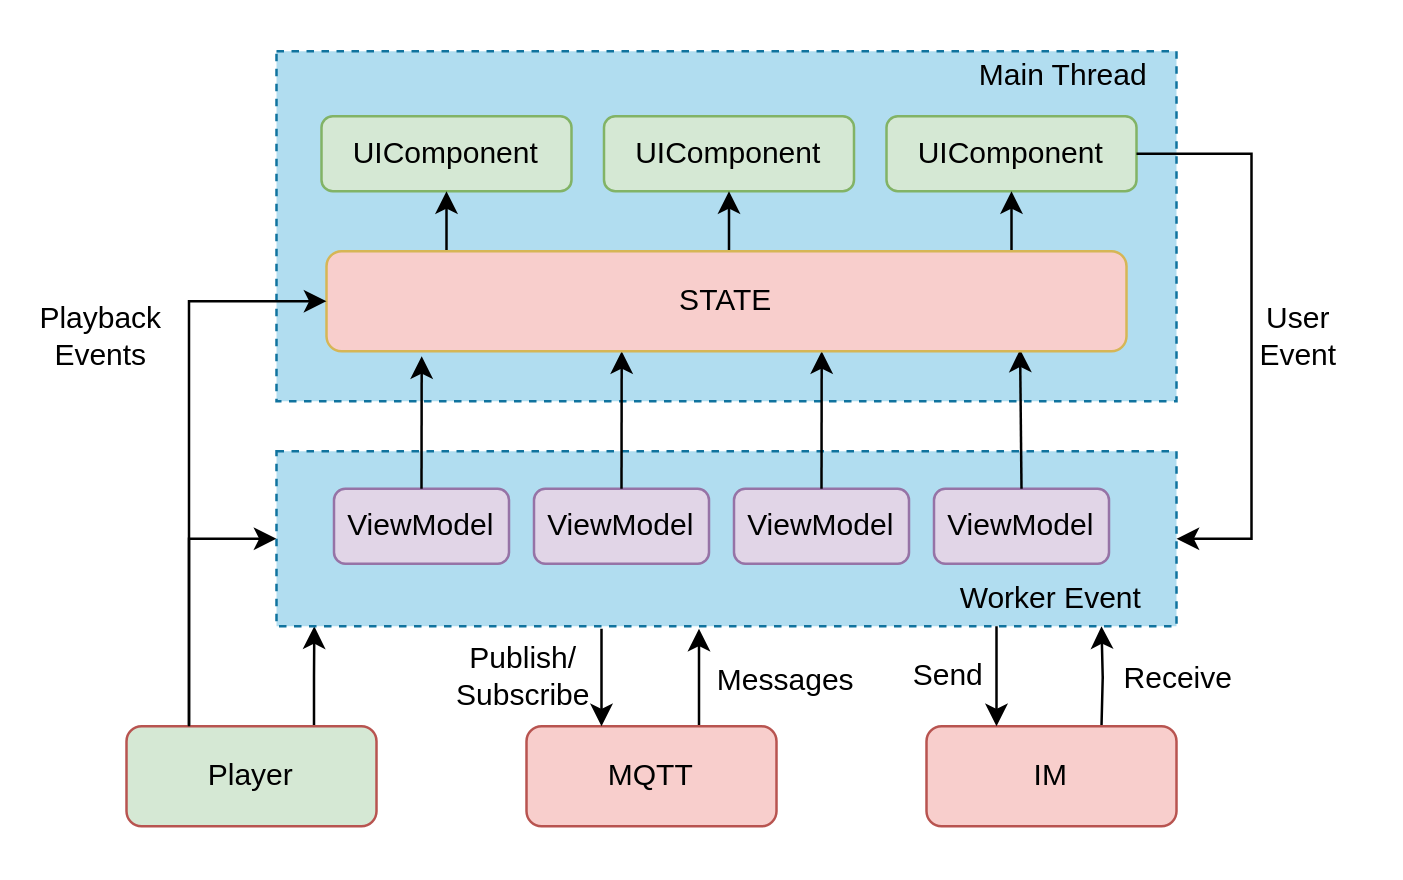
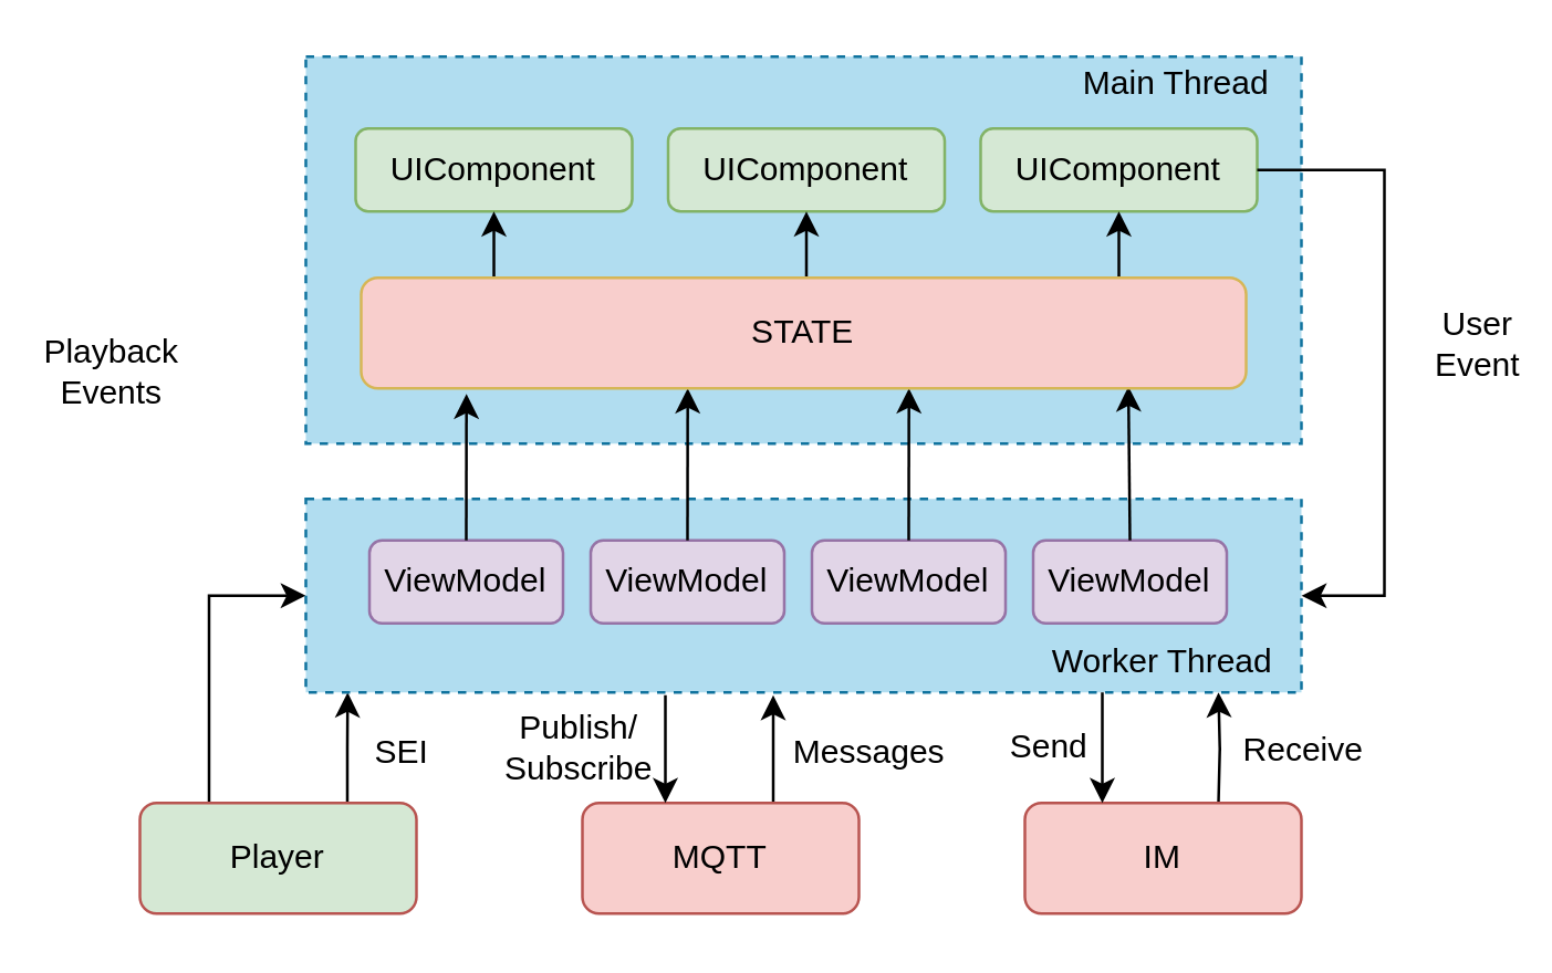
  <mxCell id="0" />
  <mxCell id="1" parent="0" />
  <mxCell id="2" style="edgeStyle=orthogonalEdgeStyle;rounded=0;orthogonalLoop=1;jettySize=auto;html=1;exitX=0.75;exitY=0;exitDx=0;exitDy=0;entryX=0.042;entryY=1;entryDx=0;entryDy=0;entryPerimeter=0;" edge="1" parent="1" source="4" target="9"><mxGeometry relative="1" as="geometry" /></mxCell>
  <mxCell id="3" style="edgeStyle=orthogonalEdgeStyle;rounded=0;orthogonalLoop=1;jettySize=auto;html=1;exitX=0.25;exitY=0;exitDx=0;exitDy=0;entryX=0;entryY=0.5;entryDx=0;entryDy=0;fontColor=#B9E0A5;" edge="1" parent="1" source="4" target="9"><mxGeometry relative="1" as="geometry" /></mxCell>
  <mxCell id="4" value="Player" style="rounded=1;whiteSpace=wrap;html=1;fillColor=#d5e8d4;strokeColor=#b85450;" vertex="1" parent="1"><mxGeometry x="50" y="290" width="100" height="40" as="geometry" /></mxCell>
  <mxCell id="5" style="edgeStyle=orthogonalEdgeStyle;rounded=0;orthogonalLoop=1;jettySize=auto;html=1;exitX=0.5;exitY=0;exitDx=0;exitDy=0;entryX=0.417;entryY=1.019;entryDx=0;entryDy=0;entryPerimeter=0;" edge="1" parent="1"><mxGeometry relative="1" as="geometry"><mxPoint x="279" y="290" as="sourcePoint" /><mxPoint x="279" y="251" as="targetPoint" /></mxGeometry></mxCell>
  <mxCell id="6" value="MQTT" style="rounded=1;whiteSpace=wrap;html=1;fillColor=#f8cecc;strokeColor=#b85450;" vertex="1" parent="1"><mxGeometry x="210" y="290" width="100" height="40" as="geometry" /></mxCell>
  <mxCell id="7" style="edgeStyle=orthogonalEdgeStyle;rounded=0;orthogonalLoop=1;jettySize=auto;html=1;exitX=0.5;exitY=0;exitDx=0;exitDy=0;entryX=0.5;entryY=1;entryDx=0;entryDy=0;" edge="1" parent="1"><mxGeometry relative="1" as="geometry"><mxPoint x="440" y="290" as="sourcePoint" /><mxPoint x="440" y="250" as="targetPoint" /></mxGeometry></mxCell>
  <mxCell id="8" value="IM" style="rounded=1;whiteSpace=wrap;html=1;fillColor=#f8cecc;strokeColor=#b85450;" vertex="1" parent="1"><mxGeometry x="370" y="290" width="100" height="40" as="geometry" /></mxCell>
  <mxCell id="9" value="" style="rounded=0;whiteSpace=wrap;html=1;dashed=1;fillColor=#b1ddf0;strokeColor=#10739e;" vertex="1" parent="1"><mxGeometry x="110" y="180" width="360" height="70" as="geometry" /></mxCell>
  <mxCell id="10" value="ViewModel" style="rounded=1;whiteSpace=wrap;html=1;fillColor=#e1d5e7;strokeColor=#9673a6;" vertex="1" parent="1"><mxGeometry x="133" y="195" width="70" height="30" as="geometry" /></mxCell>
  <mxCell id="11" value="ViewModel" style="rounded=1;whiteSpace=wrap;html=1;fillColor=#e1d5e7;strokeColor=#9673a6;" vertex="1" parent="1"><mxGeometry x="213" y="195" width="70" height="30" as="geometry" /></mxCell>
  <mxCell id="12" value="ViewModel" style="rounded=1;whiteSpace=wrap;html=1;fillColor=#e1d5e7;strokeColor=#9673a6;" vertex="1" parent="1"><mxGeometry x="293" y="195" width="70" height="30" as="geometry" /></mxCell>
  <mxCell id="13" value="ViewModel" style="rounded=1;whiteSpace=wrap;html=1;fillColor=#e1d5e7;strokeColor=#9673a6;" vertex="1" parent="1"><mxGeometry x="373" y="195" width="70" height="30" as="geometry" /></mxCell>
  <mxCell id="14" value="" style="rounded=0;whiteSpace=wrap;html=1;dashed=1;fillColor=#b1ddf0;strokeColor=#10739e;" vertex="1" parent="1"><mxGeometry x="110" y="20" width="360" height="140" as="geometry" /></mxCell>
  <mxCell id="15" value="UIComponent" style="rounded=1;whiteSpace=wrap;html=1;fillColor=#d5e8d4;strokeColor=#82b366;" vertex="1" parent="1"><mxGeometry x="128" y="46" width="100" height="30" as="geometry" /></mxCell>
  <mxCell id="16" value="UIComponent" style="rounded=1;whiteSpace=wrap;html=1;fillColor=#d5e8d4;strokeColor=#82b366;" vertex="1" parent="1"><mxGeometry x="241" y="46" width="100" height="30" as="geometry" /></mxCell>
  <mxCell id="17" value="UIComponent" style="rounded=1;whiteSpace=wrap;html=1;fillColor=#d5e8d4;strokeColor=#82b366;" vertex="1" parent="1"><mxGeometry x="354" y="46" width="100" height="30" as="geometry" /></mxCell>
  <mxCell id="18" value="" style="endArrow=classic;html=1;entryX=0.5;entryY=1;entryDx=0;entryDy=0;" edge="1" parent="1" target="15"><mxGeometry width="50" height="50" relative="1" as="geometry"><mxPoint x="178" y="113" as="sourcePoint" /><mxPoint x="100" y="350" as="targetPoint" /></mxGeometry></mxCell>
  <mxCell id="19" value="" style="endArrow=classic;html=1;exitX=0.5;exitY=0;exitDx=0;exitDy=0;entryX=0.119;entryY=1.05;entryDx=0;entryDy=0;entryPerimeter=0;" edge="1" parent="1" source="10" target="36"><mxGeometry width="50" height="50" relative="1" as="geometry"><mxPoint x="168" y="189" as="sourcePoint" /><mxPoint x="168" y="154" as="targetPoint" /></mxGeometry></mxCell>
  <mxCell id="20" value="" style="endArrow=classic;html=1;exitX=0.5;exitY=0;exitDx=0;exitDy=0;entryX=0.369;entryY=1;entryDx=0;entryDy=0;entryPerimeter=0;" edge="1" parent="1" target="36"><mxGeometry width="50" height="50" relative="1" as="geometry"><mxPoint x="248" y="195" as="sourcePoint" /><mxPoint x="248" y="154" as="targetPoint" /></mxGeometry></mxCell>
  <mxCell id="21" value="" style="endArrow=classic;html=1;exitX=0.5;exitY=0;exitDx=0;exitDy=0;entryX=0.619;entryY=1;entryDx=0;entryDy=0;entryPerimeter=0;" edge="1" parent="1" target="36"><mxGeometry width="50" height="50" relative="1" as="geometry"><mxPoint x="328" y="195" as="sourcePoint" /><mxPoint x="328" y="154" as="targetPoint" /></mxGeometry></mxCell>
  <mxCell id="22" value="" style="endArrow=classic;html=1;exitX=0.5;exitY=0;exitDx=0;exitDy=0;entryX=0.867;entryY=0.983;entryDx=0;entryDy=0;entryPerimeter=0;" edge="1" parent="1" target="36"><mxGeometry width="50" height="50" relative="1" as="geometry"><mxPoint x="408" y="195" as="sourcePoint" /><mxPoint x="408" y="154" as="targetPoint" /></mxGeometry></mxCell>
  <mxCell id="23" value="Main Thread" style="text;html=1;strokeColor=none;fillColor=none;align=center;verticalAlign=middle;whiteSpace=wrap;rounded=0;" vertex="1" parent="1"><mxGeometry x="380" y="20" width="90" height="20" as="geometry" /></mxCell>
  <mxCell id="24" style="edgeStyle=orthogonalEdgeStyle;rounded=0;orthogonalLoop=1;jettySize=auto;html=1;exitX=0.5;exitY=0;exitDx=0;exitDy=0;entryX=0.5;entryY=1;entryDx=0;entryDy=0;" edge="1" parent="1" source="36" target="16"><mxGeometry relative="1" as="geometry" /></mxCell>
  <mxCell id="25" value="" style="endArrow=classic;html=1;entryX=0.5;entryY=1;entryDx=0;entryDy=0;" edge="1" parent="1"><mxGeometry width="50" height="50" relative="1" as="geometry"><mxPoint x="404" y="113" as="sourcePoint" /><mxPoint x="404" y="76" as="targetPoint" /></mxGeometry></mxCell>
- <mxCell id="26" value="Worker Event" style="text;html=1;strokeColor=none;fillColor=none;align=center;verticalAlign=middle;whiteSpace=wrap;rounded=0;" vertex="1" parent="1"><mxGeometry x="370" y="229" width="100" height="20" as="geometry" /></mxCell>
+ <mxCell id="26" value="Worker Thread" style="text;html=1;strokeColor=none;fillColor=none;align=center;verticalAlign=middle;whiteSpace=wrap;rounded=0;" vertex="1" parent="1"><mxGeometry x="370" y="229" width="100" height="20" as="geometry" /></mxCell>
  <mxCell id="27" value="Playback Events&lt;br&gt;" style="text;html=1;strokeColor=none;fillColor=none;align=center;verticalAlign=middle;whiteSpace=wrap;rounded=0;" vertex="1" parent="1"><mxGeometry x="20" y="124" width="40" height="20" as="geometry" /></mxCell>
+ <mxCell id="28" value="SEI&lt;br&gt;" style="text;html=1;strokeColor=none;fillColor=none;align=center;verticalAlign=middle;whiteSpace=wrap;rounded=0;" vertex="1" parent="1"><mxGeometry x="125" y="262" width="40" height="20" as="geometry" /></mxCell>
  <mxCell id="29" value="Messages" style="text;html=1;strokeColor=none;fillColor=none;align=center;verticalAlign=middle;whiteSpace=wrap;rounded=0;" vertex="1" parent="1"><mxGeometry x="284" y="262" width="60" height="20" as="geometry" /></mxCell>
  <mxCell id="30" value="Receive" style="text;html=1;strokeColor=none;fillColor=none;align=center;verticalAlign=middle;whiteSpace=wrap;rounded=0;" vertex="1" parent="1"><mxGeometry x="441" y="261" width="60" height="20" as="geometry" /></mxCell>
  <mxCell id="31" value="" style="endArrow=classic;html=1;" edge="1" parent="1"><mxGeometry width="50" height="50" relative="1" as="geometry"><mxPoint x="240" y="251" as="sourcePoint" /><mxPoint x="240" y="290" as="targetPoint" /></mxGeometry></mxCell>
  <mxCell id="32" value="Publish/&lt;br&gt;Subscribe&lt;br&gt;" style="text;html=1;strokeColor=none;fillColor=none;align=center;verticalAlign=middle;whiteSpace=wrap;rounded=0;" vertex="1" parent="1"><mxGeometry x="189" y="260" width="40" height="20" as="geometry" /></mxCell>
  <mxCell id="33" value="" style="endArrow=classic;html=1;exitX=0.25;exitY=1;exitDx=0;exitDy=0;entryX=0.25;entryY=0;entryDx=0;entryDy=0;" edge="1" parent="1"><mxGeometry width="50" height="50" relative="1" as="geometry"><mxPoint x="398" y="250" as="sourcePoint" /><mxPoint x="398" y="290" as="targetPoint" /></mxGeometry></mxCell>
  <mxCell id="34" value="Send" style="text;html=1;strokeColor=none;fillColor=none;align=center;verticalAlign=middle;whiteSpace=wrap;rounded=0;" vertex="1" parent="1"><mxGeometry x="359" y="260" width="40" height="20" as="geometry" /></mxCell>
- <mxCell id="35" value="User Event" style="text;html=1;strokeColor=none;fillColor=none;align=center;verticalAlign=middle;whiteSpace=wrap;rounded=0;" vertex="1" parent="1"><mxGeometry x="499" y="124" width="40" height="20" as="geometry" /></mxCell>
+ <mxCell id="35" value="User Event" style="text;html=1;strokeColor=none;fillColor=none;align=center;verticalAlign=middle;whiteSpace=wrap;rounded=0;" vertex="1" parent="1"><mxGeometry x="514" y="114" width="40" height="20" as="geometry" /></mxCell>
  <mxCell id="36" value="STATE&lt;br&gt;" style="rounded=1;whiteSpace=wrap;html=1;fillColor=#f8cecc;strokeColor=#d6b656;" vertex="1" parent="1"><mxGeometry x="130" y="100" width="320" height="40" as="geometry" /></mxCell>
  <mxCell id="37" style="edgeStyle=orthogonalEdgeStyle;rounded=0;orthogonalLoop=1;jettySize=auto;html=1;exitX=1;exitY=0.5;exitDx=0;exitDy=0;entryX=1;entryY=0.5;entryDx=0;entryDy=0;" edge="1" parent="1" source="17" target="9"><mxGeometry relative="1" as="geometry"><Array as="points"><mxPoint x="500" y="61" /><mxPoint x="500" y="215" /></Array></mxGeometry></mxCell>
- <mxCell id="38" style="edgeStyle=orthogonalEdgeStyle;rounded=0;orthogonalLoop=1;jettySize=auto;html=1;exitX=0.25;exitY=0;exitDx=0;exitDy=0;entryX=0;entryY=0.5;entryDx=0;entryDy=0;" edge="1" parent="1" source="4" target="36"><mxGeometry relative="1" as="geometry" /></mxCell>
